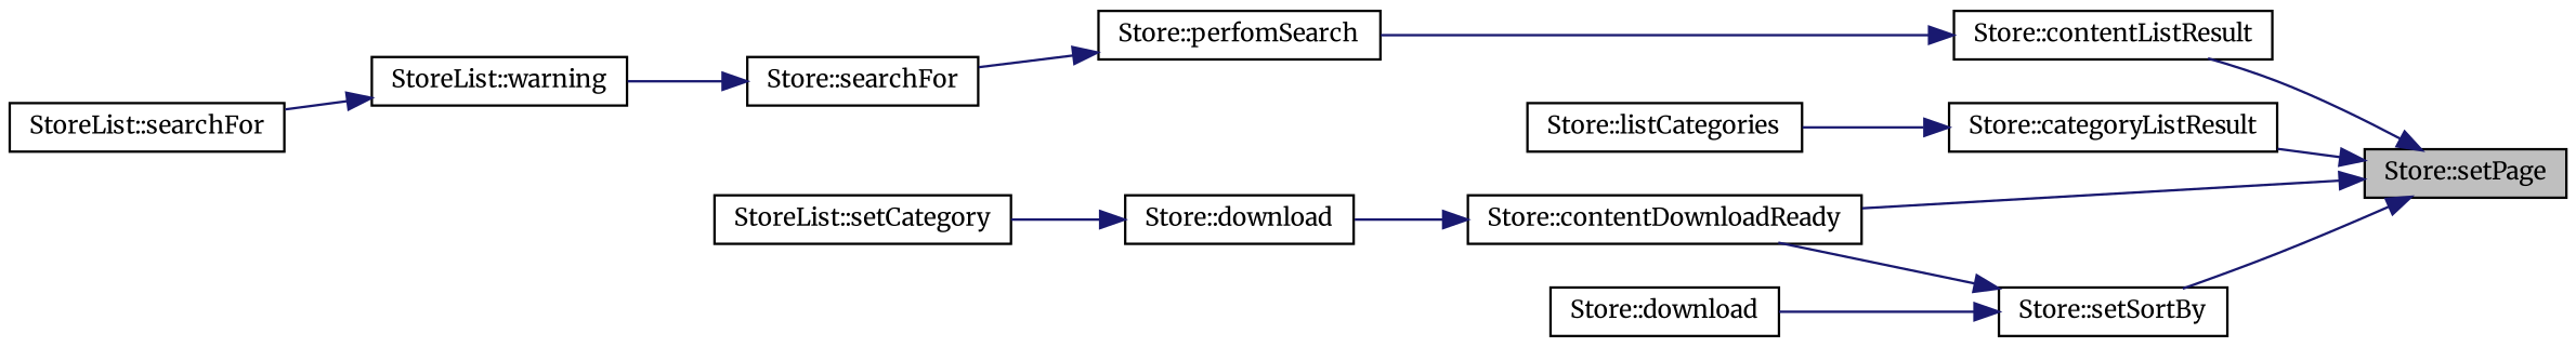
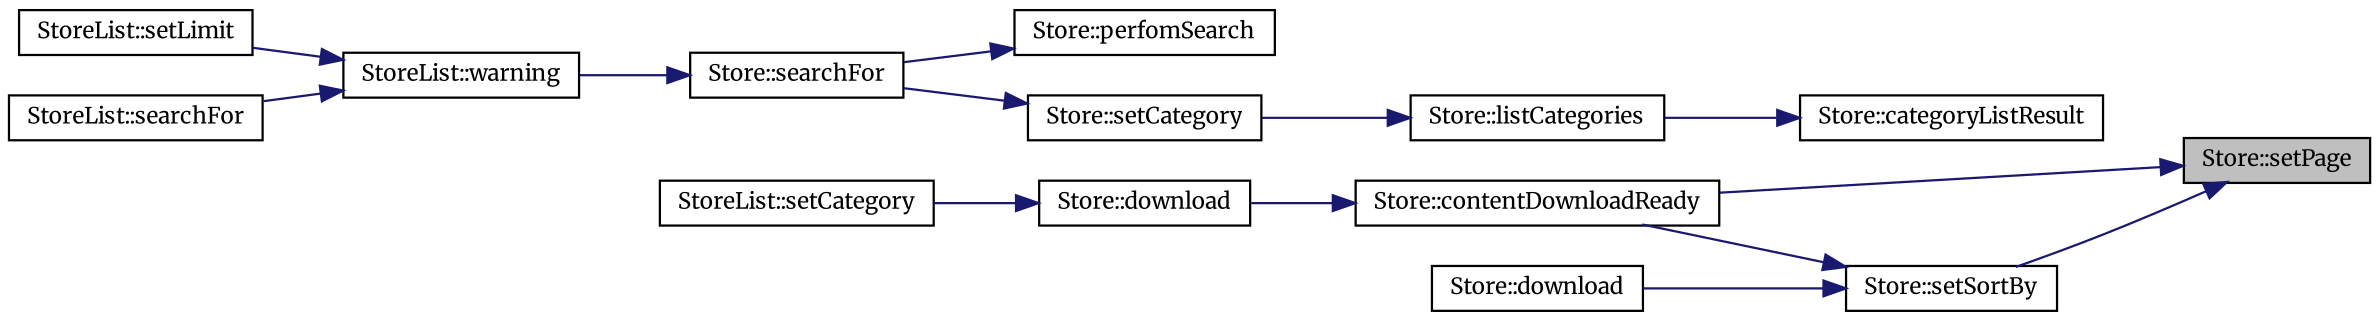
  digraph {
    fontname=Merriweather
    rankdir=RL
    node [color=black fillcolor=white fontname=Merriweather fontsize=10 shape=record style=filled]
    edge [color=midnightblue dir=back fontname=Merriweather fontsize=10 labelfontname=Helvetica labelfontsize=10 style=solid]
    n1 [fillcolor=grey75 fontcolor=black height=0.2 label="Store::setPage" width=0.4]
    n2 [height=0.2 label="Store::categoryListResult" width=0.4]
    n3 [height=0.2 label="Store::contentDownloadReady" width=0.4]
-   n4 [height=0.2 label="Store::contentListResult" width=0.4]
    n5 [height=0.2 label="Store::setSortBy" width=0.4]
    n6 [height=0.2 label="Store::listCategories" width=0.4]
    n7 [height=0.2 label="Store::download" width=0.4]
    n8 [height=0.2 label="Store::perfomSearch" width=0.4]
    n9 [height=0.2 label="Store::download" width=0.4]
+   n10 [height=0.2 label="Store::setCategory" width=0.4]
    n11 [height=0.2 label="Store::searchFor" width=0.4]
    n12 [height=0.2 label="StoreList::warning" width=0.4]
+   n13 [height=0.2 label="StoreList::setLimit" width=0.4]
    n14 [height=0.2 label="StoreList::searchFor" width=0.4]
    n15 [height=0.2 label="StoreList::setCategory" width=0.4]
-   n1 -> n2
    n1 -> n3
-   n1 -> n4
    n1 -> n5
    n2 -> n6
    n3 -> n7
-   n4 -> n8
    n5 -> n3
    n5 -> n9
+   n6 -> n10
    n7 -> n15
    n8 -> n11
+   n10 -> n11
    n11 -> n12
+   n12 -> n13
    n12 -> n14
  }
